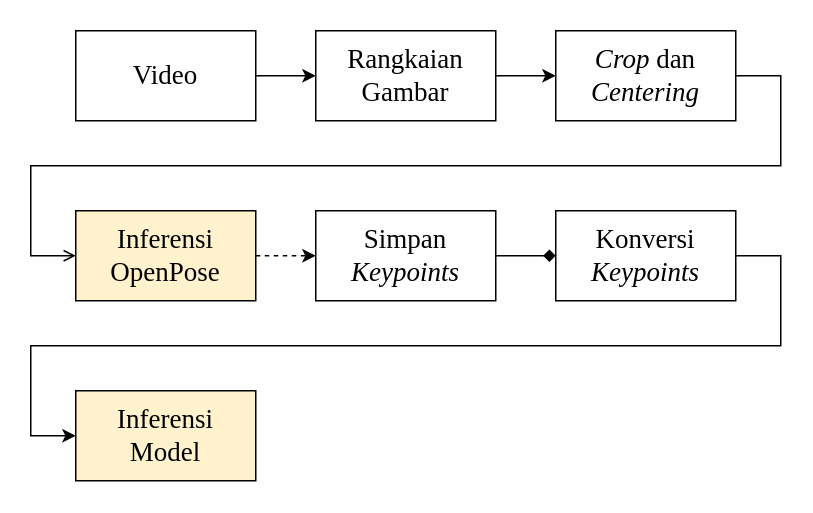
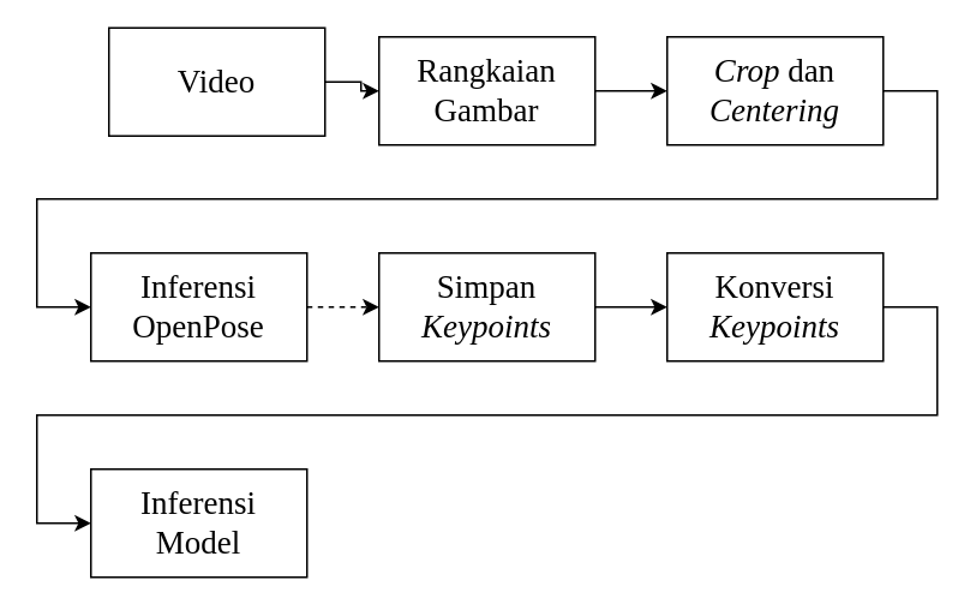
  <mxCell id="0" />
  <mxCell id="1" parent="0" />
  <mxCell id="2" style="edgeStyle=orthogonalEdgeStyle;rounded=0;orthogonalLoop=1;jettySize=auto;html=1;fontFamily=Times New Roman;fontSize=18;" edge="1" parent="1" source="3" target="5"><mxGeometry relative="1" as="geometry" /></mxCell>
- <mxCell id="3" value="Video" style="rounded=0;whiteSpace=wrap;html=1;fontFamily=Times New Roman;fontSize=18;" vertex="1" parent="1"><mxGeometry y="20" width="120" height="60" as="geometry" x="50" /></mxCell>
+ <mxCell id="3" value="Video" style="rounded=0;whiteSpace=wrap;html=1;fontFamily=Times New Roman;fontSize=18;" vertex="1" parent="1"><mxGeometry x="60" y="15" width="120" height="60" as="geometry" /></mxCell>
  <mxCell id="4" style="edgeStyle=orthogonalEdgeStyle;rounded=0;orthogonalLoop=1;jettySize=auto;html=1;fontFamily=Times New Roman;fontSize=18;" edge="1" parent="1" source="5" target="7"><mxGeometry relative="1" as="geometry" /></mxCell>
  <mxCell id="5" value="Rangkaian Gambar" style="rounded=0;whiteSpace=wrap;html=1;fontFamily=Times New Roman;fontSize=18;" vertex="1" parent="1"><mxGeometry x="210" y="20" width="120" height="60" as="geometry" /></mxCell>
- <mxCell id="6" style="edgeStyle=orthogonalEdgeStyle;rounded=0;orthogonalLoop=1;jettySize=auto;html=1;entryX=0;entryY=0.5;entryDx=0;entryDy=0;fontFamily=Times New Roman;fontSize=18;endArrow=open;" edge="1" parent="1" source="7" target="11"><mxGeometry relative="1" as="geometry"><Array as="points"><mxPoint x="520" y="50" /><mxPoint x="520" y="110" /><mxPoint x="20" y="110" /><mxPoint x="20" y="170" /></Array></mxGeometry></mxCell>
+ <mxCell id="6" style="edgeStyle=orthogonalEdgeStyle;rounded=0;orthogonalLoop=1;jettySize=auto;html=1;entryX=0;entryY=0.5;entryDx=0;entryDy=0;fontFamily=Times New Roman;fontSize=18;" edge="1" parent="1" source="7" target="11"><mxGeometry relative="1" as="geometry"><Array as="points"><mxPoint x="520" y="50" /><mxPoint x="520" y="110" /><mxPoint x="20" y="110" /><mxPoint x="20" y="170" /></Array></mxGeometry></mxCell>
  <mxCell id="7" value="&lt;i&gt;Crop&lt;/i&gt; dan &lt;i&gt;Centering&lt;/i&gt;" style="rounded=0;whiteSpace=wrap;html=1;fontFamily=Times New Roman;fontSize=18;" vertex="1" parent="1"><mxGeometry x="370" y="20" width="120" height="60" as="geometry" /></mxCell>
  <mxCell id="8" style="edgeStyle=orthogonalEdgeStyle;rounded=0;orthogonalLoop=1;jettySize=auto;html=1;entryX=0;entryY=0.5;entryDx=0;entryDy=0;fontFamily=Times New Roman;fontSize=18;" edge="1" parent="1" source="9" target="14"><mxGeometry relative="1" as="geometry"><Array as="points"><mxPoint x="520" y="170" /><mxPoint x="520" y="230" /><mxPoint x="20" y="230" /><mxPoint x="20" y="290" /></Array></mxGeometry></mxCell>
  <mxCell id="9" value="Konversi &lt;i&gt;Keypoints&lt;/i&gt;" style="rounded=0;whiteSpace=wrap;html=1;fontFamily=Times New Roman;fontSize=18;" vertex="1" parent="1"><mxGeometry x="370" y="140" width="120" height="60" as="geometry" /></mxCell>
  <mxCell id="10" style="edgeStyle=orthogonalEdgeStyle;rounded=0;orthogonalLoop=1;jettySize=auto;html=1;fontFamily=Times New Roman;fontSize=18;dashed=1;" edge="1" parent="1" source="11" target="13"><mxGeometry relative="1" as="geometry" /></mxCell>
- <mxCell id="11" value="Inferensi OpenPose" style="rounded=0;whiteSpace=wrap;html=1;fontFamily=Times New Roman;fontSize=18;fillColor=#fff2cc;" vertex="1" parent="1"><mxGeometry y="140" width="120" height="60" as="geometry" x="50" /></mxCell>
- <mxCell id="12" style="edgeStyle=orthogonalEdgeStyle;rounded=0;orthogonalLoop=1;jettySize=auto;html=1;entryX=0;entryY=0.5;entryDx=0;entryDy=0;fontFamily=Times New Roman;fontSize=18;endArrow=diamond;" edge="1" parent="1" source="13" target="9"><mxGeometry relative="1" as="geometry" /></mxCell>
+ <mxCell id="11" value="Inferensi OpenPose" style="rounded=0;whiteSpace=wrap;html=1;fontFamily=Times New Roman;fontSize=18;" vertex="1" parent="1"><mxGeometry y="140" width="120" height="60" as="geometry" x="50" /></mxCell>
+ <mxCell id="12" style="edgeStyle=orthogonalEdgeStyle;rounded=0;orthogonalLoop=1;jettySize=auto;html=1;entryX=0;entryY=0.5;entryDx=0;entryDy=0;fontFamily=Times New Roman;fontSize=18;" edge="1" parent="1" source="13" target="9"><mxGeometry relative="1" as="geometry" /></mxCell>
  <mxCell id="13" value="Simpan &lt;i&gt;Keypoints&lt;/i&gt;" style="rounded=0;whiteSpace=wrap;html=1;fontFamily=Times New Roman;fontSize=18;" vertex="1" parent="1"><mxGeometry x="210" y="140" width="120" height="60" as="geometry" /></mxCell>
- <mxCell id="14" value="&lt;div&gt;Inferensi&lt;/div&gt;&lt;div&gt;Model&lt;/div&gt;" style="rounded=0;whiteSpace=wrap;html=1;fontFamily=Times New Roman;fontSize=18;fillColor=#fff2cc;" vertex="1" parent="1"><mxGeometry y="260" width="120" height="60" as="geometry" x="50" /></mxCell>
+ <mxCell id="14" value="&lt;div&gt;Inferensi&lt;/div&gt;&lt;div&gt;Model&lt;/div&gt;" style="rounded=0;whiteSpace=wrap;html=1;fontFamily=Times New Roman;fontSize=18;" vertex="1" parent="1"><mxGeometry y="260" width="120" height="60" as="geometry" x="50" /></mxCell>
